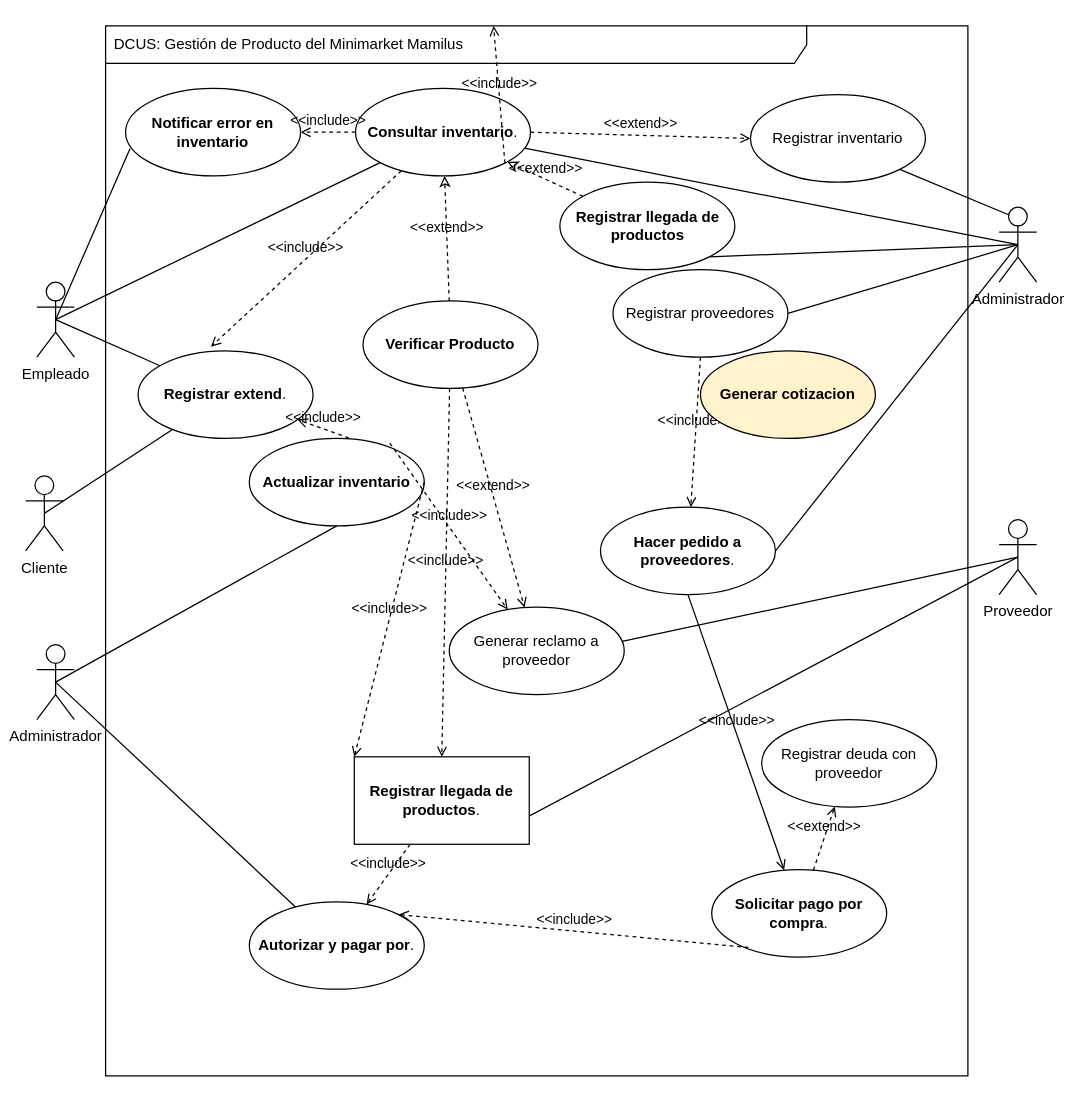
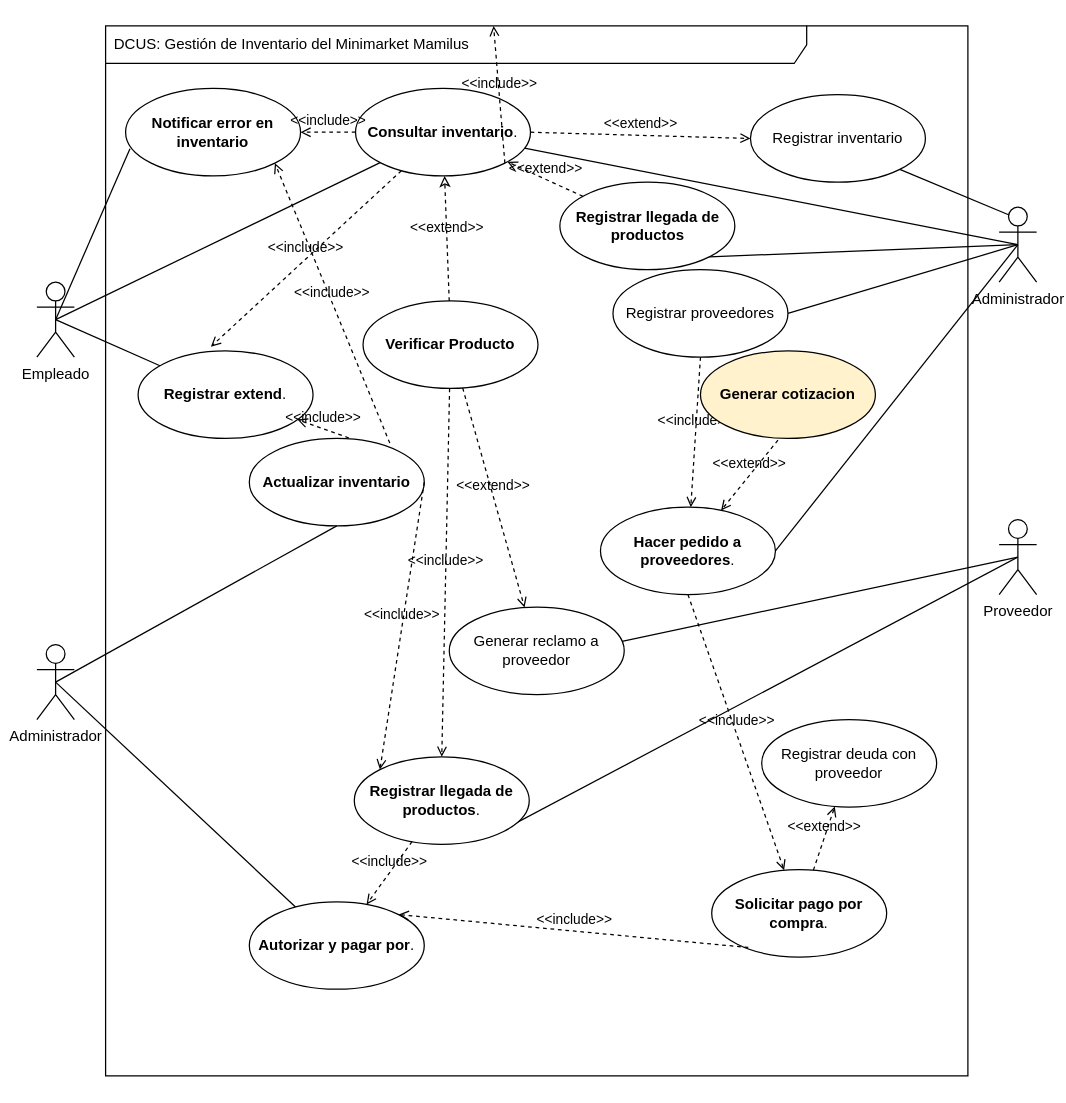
  <mxCell id="0" />
  <mxCell id="1" parent="0" />
- <mxCell id="2" value="DCUS: Gestión de Producto del Minimarket Mamilus" style="shape=umlFrame;whiteSpace=wrap;html=1;width=561;height=30;boundedLbl=1;verticalAlign=middle;align=left;spacingLeft=5;" vertex="1" parent="1"><mxGeometry x="84" y="20" width="690" height="840" as="geometry" /></mxCell>
+ <mxCell id="2" value="DCUS: Gestión de Inventario del Minimarket Mamilus" style="shape=umlFrame;whiteSpace=wrap;html=1;width=561;height=30;boundedLbl=1;verticalAlign=middle;align=left;spacingLeft=5;" vertex="1" parent="1"><mxGeometry x="84" y="20" width="690" height="840" as="geometry" /></mxCell>
  <mxCell id="3" style="edgeStyle=none;html=1;exitX=0.5;exitY=0.5;exitDx=0;exitDy=0;exitPerimeter=0;endArrow=none;endFill=0;" edge="1" parent="1" source="6" target="10"><mxGeometry relative="1" as="geometry" /></mxCell>
  <mxCell id="4" style="edgeStyle=none;html=1;exitX=0.5;exitY=0.5;exitDx=0;exitDy=0;exitPerimeter=0;endArrow=none;endFill=0;" edge="1" parent="1" source="6" target="11"><mxGeometry relative="1" as="geometry" /></mxCell>
  <mxCell id="5" style="edgeStyle=none;html=1;exitX=0.5;exitY=0.5;exitDx=0;exitDy=0;exitPerimeter=0;entryX=0.025;entryY=0.689;entryDx=0;entryDy=0;entryPerimeter=0;endArrow=none;endFill=0;" edge="1" parent="1" source="6" target="50"><mxGeometry relative="1" as="geometry" /></mxCell>
  <mxCell id="6" value="Empleado" style="shape=umlActor;verticalLabelPosition=bottom;verticalAlign=top;html=1;" vertex="1" parent="1"><mxGeometry x="29" y="225" width="30" height="60" as="geometry" /></mxCell>
  <mxCell id="7" style="edgeStyle=none;html=1;exitX=0.5;exitY=0.5;exitDx=0;exitDy=0;exitPerimeter=0;entryX=0.802;entryY=0.887;entryDx=0;entryDy=0;entryPerimeter=0;endArrow=none;endFill=0;" edge="1" parent="1" source="9" target="14"><mxGeometry relative="1" as="geometry" /></mxCell>
  <mxCell id="8" style="edgeStyle=none;html=1;exitX=0.5;exitY=0.5;exitDx=0;exitDy=0;exitPerimeter=0;entryX=0.981;entryY=0.395;entryDx=0;entryDy=0;entryPerimeter=0;endArrow=none;endFill=0;" edge="1" parent="1" source="9" target="12"><mxGeometry relative="1" as="geometry" /></mxCell>
  <mxCell id="9" value="Proveedor" style="shape=umlActor;verticalLabelPosition=bottom;verticalAlign=top;html=1;" vertex="1" parent="1"><mxGeometry x="799" y="415" width="30" height="60" as="geometry" /></mxCell>
  <mxCell id="10" value="&lt;strong&gt;Consultar inventario&lt;/strong&gt;." style="ellipse;whiteSpace=wrap;html=1;" vertex="1" parent="1"><mxGeometry x="284" y="70" width="140" height="70" as="geometry" /></mxCell>
  <mxCell id="11" value="&lt;strong&gt;Registrar extend&lt;/strong&gt;." style="ellipse;whiteSpace=wrap;html=1;" vertex="1" parent="1"><mxGeometry x="110" y="280" width="140" height="70" as="geometry" /></mxCell>
  <mxCell id="12" value="Generar reclamo a proveedor" style="ellipse;whiteSpace=wrap;html=1;" vertex="1" parent="1"><mxGeometry x="359" y="485" width="140" height="70" as="geometry" /></mxCell>
  <mxCell id="13" value="&lt;strong&gt;Solicitar pago por compra&lt;/strong&gt;." style="ellipse;whiteSpace=wrap;html=1;" vertex="1" parent="1"><mxGeometry x="569" y="695" width="140" height="70" as="geometry" /></mxCell>
- <mxCell id="14" value="&lt;strong&gt;Registrar llegada de productos&lt;/strong&gt;." style="whiteSpace=wrap;html=1;rounded=0;" vertex="1" parent="1"><mxGeometry x="283" y="604.78" width="140" height="70" as="geometry" /></mxCell>
+ <mxCell id="14" value="&lt;strong&gt;Registrar llegada de productos&lt;/strong&gt;." style="ellipse;whiteSpace=wrap;html=1;" vertex="1" parent="1"><mxGeometry x="283" y="604.78" width="140" height="70" as="geometry" /></mxCell>
  <mxCell id="15" value="&lt;strong&gt;Hacer pedido a proveedores&lt;/strong&gt;." style="ellipse;whiteSpace=wrap;html=1;" vertex="1" parent="1"><mxGeometry x="480" y="405" width="140" height="70" as="geometry" /></mxCell>
  <mxCell id="16" value="&lt;strong&gt;Autorizar y pagar por&lt;/strong&gt;." style="ellipse;whiteSpace=wrap;html=1;" vertex="1" parent="1"><mxGeometry x="199" y="720.78" width="140" height="70" as="geometry" /></mxCell>
  <mxCell id="17" style="edgeStyle=none;html=1;exitX=0.5;exitY=0.5;exitDx=0;exitDy=0;exitPerimeter=0;endArrow=none;endFill=0;entryX=1;entryY=0.5;entryDx=0;entryDy=0;" edge="1" parent="1" source="22" target="15"><mxGeometry relative="1" as="geometry" /></mxCell>
  <mxCell id="18" style="edgeStyle=none;html=1;exitX=0.5;exitY=0.5;exitDx=0;exitDy=0;exitPerimeter=0;endArrow=none;endFill=0;entryX=1;entryY=1;entryDx=0;entryDy=0;" edge="1" parent="1" source="22" target="24"><mxGeometry relative="1" as="geometry"><mxPoint x="795.381" y="140" as="targetPoint" /></mxGeometry></mxCell>
  <mxCell id="19" style="edgeStyle=none;html=1;exitX=0.5;exitY=0.5;exitDx=0;exitDy=0;exitPerimeter=0;endArrow=none;endFill=0;" edge="1" parent="1" source="22" target="10"><mxGeometry relative="1" as="geometry" /></mxCell>
  <mxCell id="20" style="edgeStyle=none;html=1;exitX=0.5;exitY=0.5;exitDx=0;exitDy=0;exitPerimeter=0;entryX=1;entryY=0.5;entryDx=0;entryDy=0;endArrow=none;endFill=0;" edge="1" parent="1" source="22" target="31"><mxGeometry relative="1" as="geometry" /></mxCell>
  <mxCell id="21" style="edgeStyle=none;html=1;exitX=0.25;exitY=0.1;exitDx=0;exitDy=0;exitPerimeter=0;entryX=1;entryY=1;entryDx=0;entryDy=0;endArrow=none;endFill=0;" edge="1" parent="1" source="22" target="48"><mxGeometry relative="1" as="geometry" /></mxCell>
  <mxCell id="22" value="Administrador" style="shape=umlActor;verticalLabelPosition=bottom;verticalAlign=top;html=1;" vertex="1" parent="1"><mxGeometry x="799" y="165" width="30" height="60" as="geometry" /></mxCell>
  <mxCell id="23" value="&lt;b&gt;Verificar Producto&lt;/b&gt;" style="ellipse;whiteSpace=wrap;html=1;" vertex="1" parent="1"><mxGeometry x="290" y="240" width="140" height="70" as="geometry" /></mxCell>
  <mxCell id="24" value="&lt;strong&gt;Registrar llegada de productos&lt;/strong&gt;" style="ellipse;whiteSpace=wrap;html=1;" vertex="1" parent="1"><mxGeometry x="447.5" y="145" width="140" height="70" as="geometry" /></mxCell>
  <mxCell id="25" value="&amp;lt;&amp;lt;extend&amp;gt;&amp;gt;" style="html=1;verticalAlign=bottom;labelBackgroundColor=none;endArrow=classic;endFill=0;dashed=1;" edge="1" parent="1" source="23" target="10"><mxGeometry width="160" relative="1" as="geometry"><mxPoint x="270" y="210" as="sourcePoint" /><mxPoint x="430" y="210" as="targetPoint" /></mxGeometry></mxCell>
- <mxCell id="26" value="&amp;lt;&amp;lt;extend&amp;gt;&amp;gt;" style="html=1;verticalAlign=bottom;labelBackgroundColor=none;endArrow=classic;endFill=0;dashed=1;" edge="1" parent="1" source="24" target="10"><mxGeometry width="160" relative="1" as="geometry"><mxPoint x="530" y="5" as="sourcePoint" /><mxPoint x="486.938" y="29.034" as="targetPoint" /></mxGeometry></mxCell>
+ <mxCell id="26" value="&amp;lt;&amp;lt;extend&amp;gt;&amp;gt;" style="html=1;verticalAlign=bottom;labelBackgroundColor=none;endArrow=open;endFill=0;dashed=1;" edge="1" parent="1" source="24" target="10"><mxGeometry width="160" relative="1" as="geometry"><mxPoint x="530" y="5" as="sourcePoint" /><mxPoint x="486.938" y="29.034" as="targetPoint" /></mxGeometry></mxCell>
  <mxCell id="27" value="&amp;lt;&amp;lt;include&amp;gt;&amp;gt;" style="html=1;verticalAlign=bottom;labelBackgroundColor=none;endArrow=open;endFill=0;dashed=1;entryX=0.416;entryY=-0.048;entryDx=0;entryDy=0;entryPerimeter=0;" edge="1" parent="1" source="10" target="11"><mxGeometry width="160" relative="1" as="geometry"><mxPoint x="270" y="210" as="sourcePoint" /><mxPoint x="430" y="210" as="targetPoint" /></mxGeometry></mxCell>
  <mxCell id="28" value="&lt;strong&gt;Actualizar inventario&lt;/strong&gt;" style="ellipse;whiteSpace=wrap;html=1;" vertex="1" parent="1"><mxGeometry x="199" y="350" width="140" height="70" as="geometry" /></mxCell>
  <mxCell id="29" value="&amp;lt;&amp;lt;include&amp;gt;&amp;gt;" style="html=1;verticalAlign=bottom;labelBackgroundColor=none;endArrow=open;endFill=0;dashed=1;exitX=0.569;exitY=-0.005;exitDx=0;exitDy=0;exitPerimeter=0;" edge="1" parent="1" source="28" target="11"><mxGeometry width="160" relative="1" as="geometry"><mxPoint x="297.7" y="82.38" as="sourcePoint" /><mxPoint x="368.24" y="176.64" as="targetPoint" /></mxGeometry></mxCell>
  <mxCell id="30" value="&amp;lt;&amp;lt;include&amp;gt;&amp;gt;" style="html=1;verticalAlign=bottom;labelBackgroundColor=none;endArrow=open;endFill=0;dashed=1;exitX=1;exitY=1;exitDx=0;exitDy=0;" edge="1" parent="1" source="10" target="2"><mxGeometry width="160" relative="1" as="geometry"><mxPoint x="270" y="310" as="sourcePoint" /><mxPoint x="430" y="310" as="targetPoint" /></mxGeometry></mxCell>
  <mxCell id="31" value="Registrar proveedores" style="ellipse;whiteSpace=wrap;html=1;" vertex="1" parent="1"><mxGeometry x="490" y="215" width="140" height="70" as="geometry" /></mxCell>
  <mxCell id="32" value="&amp;lt;&amp;lt;include&amp;gt;&amp;gt;" style="html=1;verticalAlign=bottom;labelBackgroundColor=none;endArrow=open;endFill=0;dashed=1;exitX=0.5;exitY=1;exitDx=0;exitDy=0;" edge="1" parent="1" source="31" target="15"><mxGeometry width="160" relative="1" as="geometry"><mxPoint x="559.838" y="158.007" as="sourcePoint" /><mxPoint x="607.462" y="204.011" as="targetPoint" /></mxGeometry></mxCell>
  <mxCell id="33" value="&lt;b&gt;Generar cotizacion&lt;/b&gt;" style="ellipse;whiteSpace=wrap;html=1;fillColor=#fff2cc;" vertex="1" parent="1"><mxGeometry x="560" y="280" width="140" height="70" as="geometry" /></mxCell>
+ <mxCell id="34" value="&amp;lt;&amp;lt;extend&amp;gt;&amp;gt;" style="html=1;verticalAlign=bottom;labelBackgroundColor=none;endArrow=open;endFill=0;dashed=1;exitX=0.443;exitY=1.02;exitDx=0;exitDy=0;exitPerimeter=0;" edge="1" parent="1" source="33" target="15"><mxGeometry width="160" relative="1" as="geometry"><mxPoint x="276.76" y="60.84" as="sourcePoint" /><mxPoint x="378.613" y="108.094" as="targetPoint" /></mxGeometry></mxCell>
  <mxCell id="35" value="&amp;lt;&amp;lt;include&amp;gt;&amp;gt;" style="html=1;verticalAlign=bottom;labelBackgroundColor=none;endArrow=open;endFill=0;dashed=1;entryX=0.5;entryY=0;entryDx=0;entryDy=0;" edge="1" parent="1" source="23" target="14"><mxGeometry width="160" relative="1" as="geometry"><mxPoint x="359.026" y="341.012" as="sourcePoint" /><mxPoint x="280" y="303.43" as="targetPoint" /></mxGeometry></mxCell>
  <mxCell id="36" value="&amp;lt;&amp;lt;include&amp;gt;&amp;gt;" style="html=1;verticalAlign=bottom;labelBackgroundColor=none;endArrow=open;endFill=0;dashed=1;entryX=0;entryY=0;entryDx=0;entryDy=0;exitX=1;exitY=0.5;exitDx=0;exitDy=0;" edge="1" parent="1" source="28" target="14"><mxGeometry width="160" relative="1" as="geometry"><mxPoint x="339.026" y="373.792" as="sourcePoint" /><mxPoint x="260" y="336.21" as="targetPoint" /></mxGeometry></mxCell>
- <mxCell id="37" value="&amp;lt;&amp;lt;include&amp;gt;&amp;gt;" style="html=1;verticalAlign=bottom;labelBackgroundColor=none;endArrow=open;endFill=0;dashed=0;exitX=0.5;exitY=1;exitDx=0;exitDy=0;" edge="1" parent="1" source="15" target="13"><mxGeometry width="160" relative="1" as="geometry"><mxPoint x="403.461" y="268.387" as="sourcePoint" /><mxPoint x="410" y="330" as="targetPoint" /></mxGeometry></mxCell>
+ <mxCell id="37" value="&amp;lt;&amp;lt;include&amp;gt;&amp;gt;" style="html=1;verticalAlign=bottom;labelBackgroundColor=none;endArrow=open;endFill=0;dashed=1;exitX=0.5;exitY=1;exitDx=0;exitDy=0;" edge="1" parent="1" source="15" target="13"><mxGeometry width="160" relative="1" as="geometry"><mxPoint x="403.461" y="268.387" as="sourcePoint" /><mxPoint x="410" y="330" as="targetPoint" /></mxGeometry></mxCell>
  <mxCell id="38" value="&amp;lt;&amp;lt;extend&amp;gt;&amp;gt;" style="html=1;verticalAlign=bottom;labelBackgroundColor=none;endArrow=open;endFill=0;dashed=1;" edge="1" parent="1" source="13" target="39"><mxGeometry width="160" relative="1" as="geometry"><mxPoint x="672.02" y="161.4" as="sourcePoint" /><mxPoint x="603.052" y="205.832" as="targetPoint" /></mxGeometry></mxCell>
  <mxCell id="39" value="Registrar deuda con proveedor" style="ellipse;whiteSpace=wrap;html=1;" vertex="1" parent="1"><mxGeometry x="609" y="575" width="140" height="70" as="geometry" /></mxCell>
  <mxCell id="40" value="&amp;lt;&amp;lt;include&amp;gt;&amp;gt;" style="html=1;verticalAlign=bottom;labelBackgroundColor=none;endArrow=open;endFill=0;dashed=1;exitX=0.209;exitY=0.891;exitDx=0;exitDy=0;exitPerimeter=0;entryX=1;entryY=0;entryDx=0;entryDy=0;" edge="1" parent="1" source="13" target="16"><mxGeometry width="160" relative="1" as="geometry"><mxPoint x="560" y="268.43" as="sourcePoint" /><mxPoint x="552.65" y="360.025" as="targetPoint" /></mxGeometry></mxCell>
  <mxCell id="41" value="&amp;lt;&amp;lt;include&amp;gt;&amp;gt;" style="html=1;verticalAlign=bottom;labelBackgroundColor=none;endArrow=open;endFill=0;dashed=1;" edge="1" parent="1" source="14" target="16"><mxGeometry width="160" relative="1" as="geometry"><mxPoint x="509.26" y="422.37" as="sourcePoint" /><mxPoint x="349.838" y="509.423" as="targetPoint" /></mxGeometry></mxCell>
  <mxCell id="42" value="&amp;lt;&amp;lt;extend&amp;gt;&amp;gt;" style="html=1;verticalAlign=bottom;labelBackgroundColor=none;endArrow=open;endFill=0;dashed=1;" edge="1" parent="1" source="23" target="12"><mxGeometry width="160" relative="1" as="geometry"><mxPoint x="648.136" y="464.237" as="sourcePoint" /><mxPoint x="681.929" y="319.767" as="targetPoint" /></mxGeometry></mxCell>
  <mxCell id="43" style="edgeStyle=none;html=1;exitX=0.5;exitY=0.5;exitDx=0;exitDy=0;exitPerimeter=0;entryX=0.5;entryY=1;entryDx=0;entryDy=0;endArrow=none;endFill=0;" edge="1" parent="1" source="45" target="28"><mxGeometry relative="1" as="geometry" /></mxCell>
  <mxCell id="44" style="edgeStyle=none;html=1;exitX=0.5;exitY=0.5;exitDx=0;exitDy=0;exitPerimeter=0;endArrow=none;endFill=0;" edge="1" parent="1" source="45" target="16"><mxGeometry relative="1" as="geometry" /></mxCell>
  <mxCell id="45" value="Administrador" style="shape=umlActor;verticalLabelPosition=bottom;verticalAlign=top;html=1;" vertex="1" parent="1"><mxGeometry x="29" y="515" width="30" height="60" as="geometry" /></mxCell>
- <mxCell id="46" style="edgeStyle=none;html=1;exitX=0.5;exitY=0.5;exitDx=0;exitDy=0;exitPerimeter=0;endArrow=none;endFill=0;" edge="1" parent="1" source="47" target="11"><mxGeometry relative="1" as="geometry" /></mxCell>
- <mxCell id="47" value="Cliente" style="shape=umlActor;verticalLabelPosition=bottom;verticalAlign=top;html=1;" vertex="1" parent="1"><mxGeometry x="20" y="380" width="30" height="60" as="geometry" /></mxCell>
  <mxCell id="48" value="Registrar inventario" style="ellipse;whiteSpace=wrap;html=1;" vertex="1" parent="1"><mxGeometry x="600" y="75" width="140" height="70" as="geometry" /></mxCell>
  <mxCell id="49" value="&amp;lt;&amp;lt;extend&amp;gt;&amp;gt;" style="html=1;verticalAlign=bottom;labelBackgroundColor=none;endArrow=open;endFill=0;dashed=1;entryX=0;entryY=0.5;entryDx=0;entryDy=0;exitX=1;exitY=0.5;exitDx=0;exitDy=0;" edge="1" parent="1" source="10" target="48"><mxGeometry width="160" relative="1" as="geometry"><mxPoint x="415.392" y="168.103" as="sourcePoint" /><mxPoint x="314.505" y="126.962" as="targetPoint" /></mxGeometry></mxCell>
  <mxCell id="50" value="&lt;strong&gt;Notificar error en inventario&lt;/strong&gt;" style="ellipse;whiteSpace=wrap;html=1;" vertex="1" parent="1"><mxGeometry x="100" y="70" width="140" height="70" as="geometry" /></mxCell>
  <mxCell id="51" value="&amp;lt;&amp;lt;include&amp;gt;&amp;gt;" style="html=1;verticalAlign=bottom;labelBackgroundColor=none;endArrow=open;endFill=0;dashed=1;entryX=1;entryY=0.5;entryDx=0;entryDy=0;exitX=0;exitY=0.5;exitDx=0;exitDy=0;" edge="1" parent="1" source="10" target="50"><mxGeometry width="160" relative="1" as="geometry"><mxPoint x="334.619" y="146.768" as="sourcePoint" /><mxPoint x="185.74" y="307.42" as="targetPoint" /></mxGeometry></mxCell>
- <mxCell id="52" value="&amp;lt;&amp;lt;include&amp;gt;&amp;gt;" style="html=1;verticalAlign=bottom;labelBackgroundColor=none;endArrow=open;endFill=0;dashed=1;exitX=0.803;exitY=0.054;exitDx=0;exitDy=0;exitPerimeter=0;" edge="1" parent="1" source="28" target="12"><mxGeometry width="160" relative="1" as="geometry"><mxPoint x="294" y="115" as="sourcePoint" /><mxPoint x="250" y="105" as="targetPoint" /></mxGeometry></mxCell>
+ <mxCell id="52" value="&amp;lt;&amp;lt;include&amp;gt;&amp;gt;" style="html=1;verticalAlign=bottom;labelBackgroundColor=none;endArrow=open;endFill=0;dashed=1;entryX=1;entryY=1;entryDx=0;entryDy=0;exitX=0.803;exitY=0.054;exitDx=0;exitDy=0;exitPerimeter=0;" edge="1" parent="1" source="28" target="50"><mxGeometry width="160" relative="1" as="geometry"><mxPoint x="294" y="115" as="sourcePoint" /><mxPoint x="250" y="105" as="targetPoint" /></mxGeometry></mxCell>
